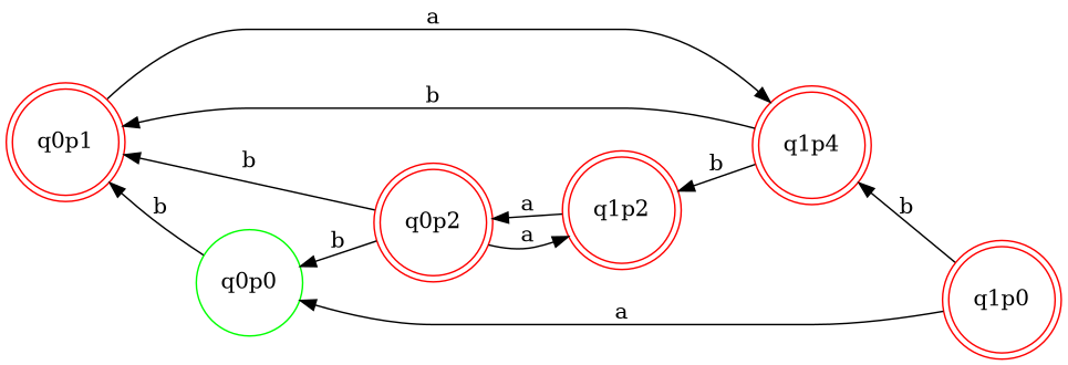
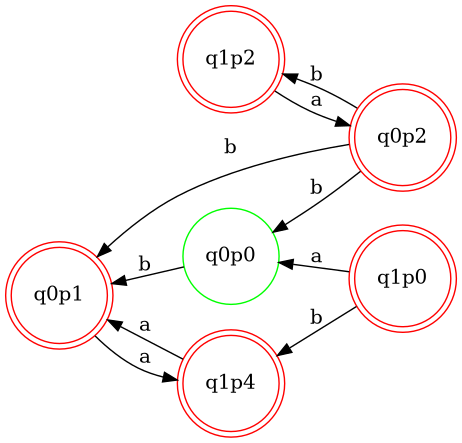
  digraph {
    rankdir=RL
    node [color=red shape=doublecircle]
    n1 [label=q1p4]
    q0p1
    q1p2
    q0p2
    q0p0 [color=green shape=circle]
    q1p0
-   n1 -> q0p1 [label=b]
-   n1 -> q1p2 [label=b]
+   n1 -> q0p1 [label=a]
    q0p1 -> n1 [label=a]
    q1p2 -> q0p2 [label=a]
    q0p2 -> q0p1 [label=b]
-   q0p2 -> q1p2 [label=a]
+   q0p2 -> q1p2 [label=b]
    q0p2 -> q0p0 [label=b]
    q0p0 -> q0p1 [label=b]
    q1p0 -> n1 [label=b]
    q1p0 -> q0p0 [label=a]
  }
